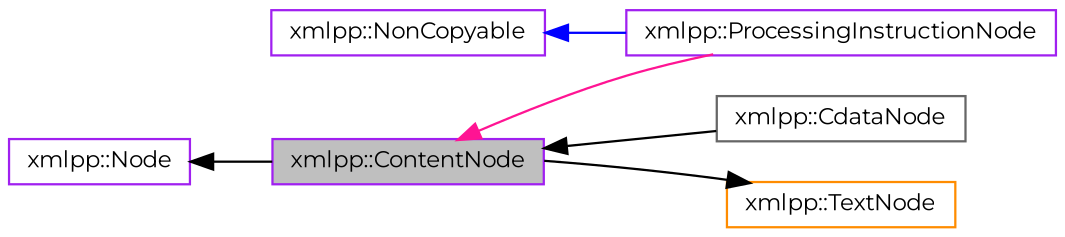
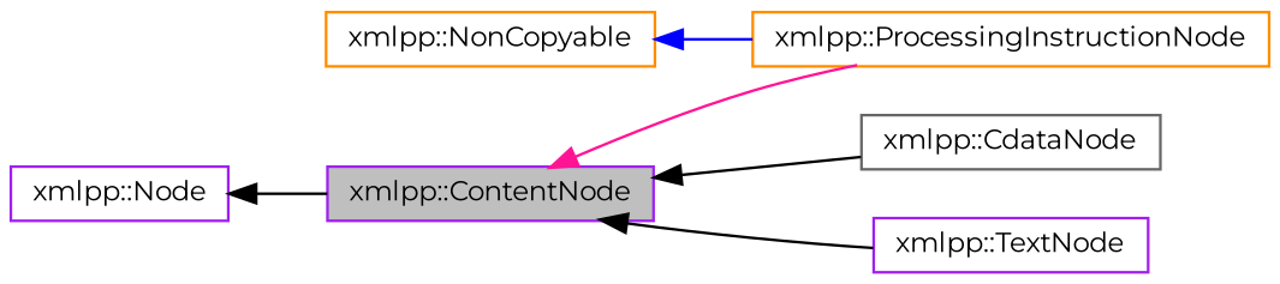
  digraph {
    fontname=Montserrat
    rankdir=LR
    node [color=purple fontname=Montserrat fontsize=10 shape=record]
    edge [color=black dir=back fontname=Montserrat fontsize=10 labelfontname=FreeSans labelfontsize=10 style=solid]
    n1 [fillcolor=grey75 fontcolor=black height=0.2 label="xmlpp::ContentNode" style=filled width=0.4]
    n2 [color=gray40 height=0.2 label="xmlpp::CdataNode" width=0.4]
-   n3 [height=0.2 label="xmlpp::ProcessingInstructionNode" width=0.4]
-   n4 [color=darkorange height=0.2 label="xmlpp::TextNode" width=0.4]
+   n3 [color=darkorange height=0.2 label="xmlpp::ProcessingInstructionNode" width=0.4]
+   n4 [height=0.2 label="xmlpp::TextNode" width=0.4]
    n5 [height=0.2 label="xmlpp::Node" width=0.4]
-   n6 [height=0.2 label="xmlpp::NonCopyable" width=0.4]
+   n6 [color=darkorange height=0.2 label="xmlpp::NonCopyable" width=0.4]
    n1 -> n2
    n1 -> n3 [color=deeppink]
-   n4 -> n1
+   n1 -> n4
    n5 -> n1
    n6 -> n3 [color=blue]
  }
